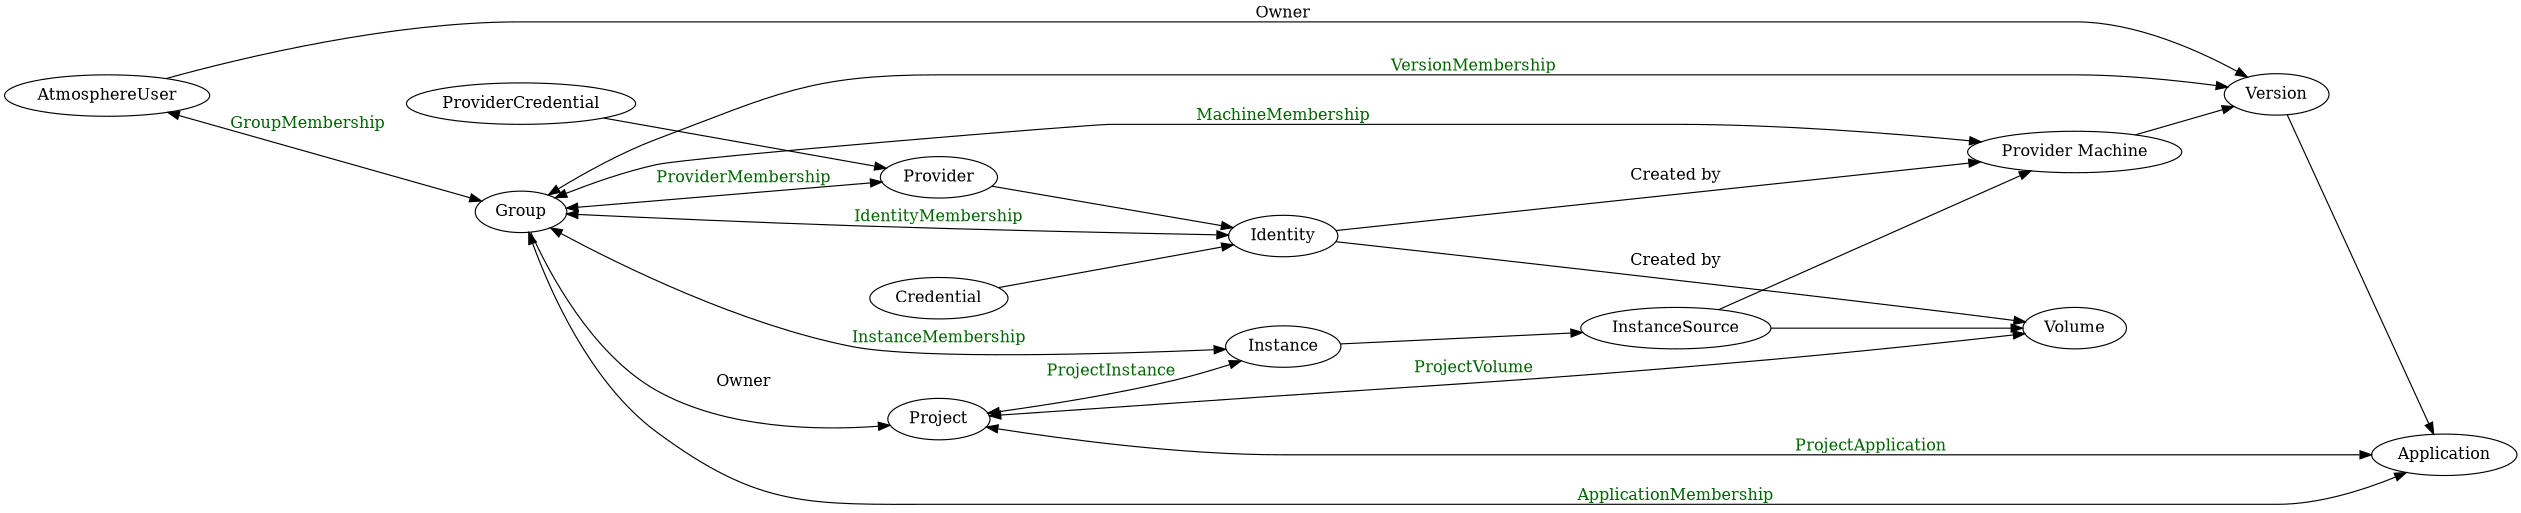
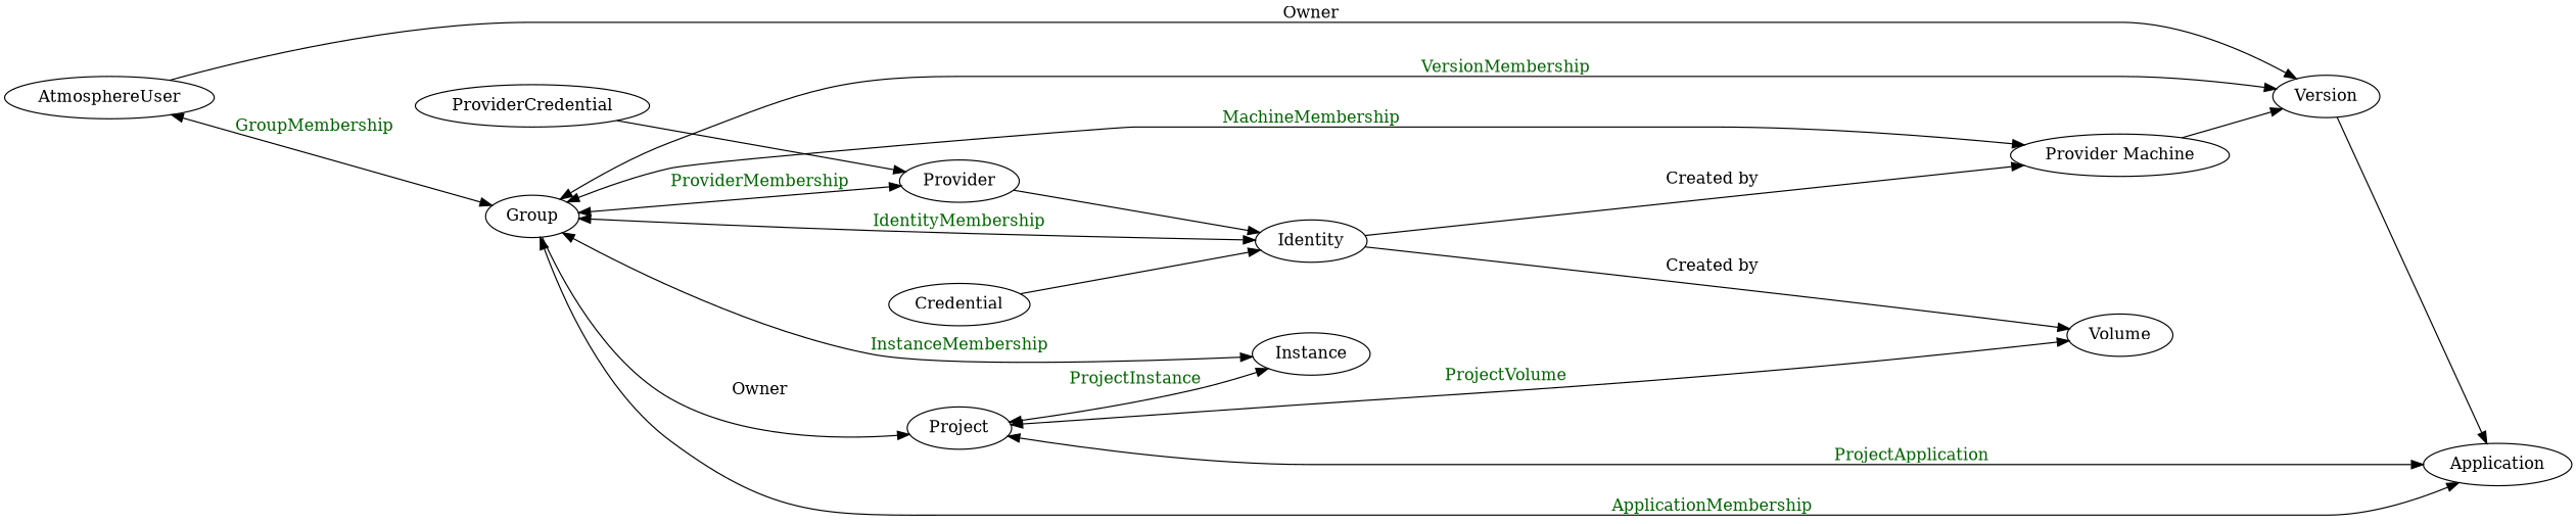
  digraph {
    rankdir=LR
    n1 [label=AtmosphereUser]
    Group
    Version
    Application
    Project
    Identity
    Provider
    n8 [label="Provider Machine"]
    Instance
    Volume
-   InstanceSource
    Credential
    ProviderCredential
    n1 -> Group [dir=both fontcolor=darkgreen label=GroupMembership]
    n1 -> Version [label=Owner]
    Group -> Version [dir=both fontcolor=darkgreen label=VersionMembership]
    Group -> Application [dir=both fontcolor=darkgreen label=ApplicationMembership]
    Group -> Project [label=Owner]
    Group -> Identity [dir=both fontcolor=darkgreen label=IdentityMembership]
    Group -> Provider [dir=both fontcolor=darkgreen label=ProviderMembership]
    Group -> n8 [dir=both fontcolor=darkgreen label=MachineMembership]
    Group -> Instance [dir=both fontcolor=darkgreen label=InstanceMembership]
    Version -> Application
    Project -> Application [dir=both fontcolor=darkgreen label=ProjectApplication]
    Project -> Instance [dir=both fontcolor=darkgreen label=ProjectInstance]
    Project -> Volume [dir=both fontcolor=darkgreen label=ProjectVolume]
    Identity -> n8 [label="Created by"]
    Identity -> Volume [label="Created by"]
    Provider -> Identity
    n8 -> Version
-   Instance -> InstanceSource
-   InstanceSource -> n8
-   InstanceSource -> Volume
    Credential -> Identity
    ProviderCredential -> Provider
  }
